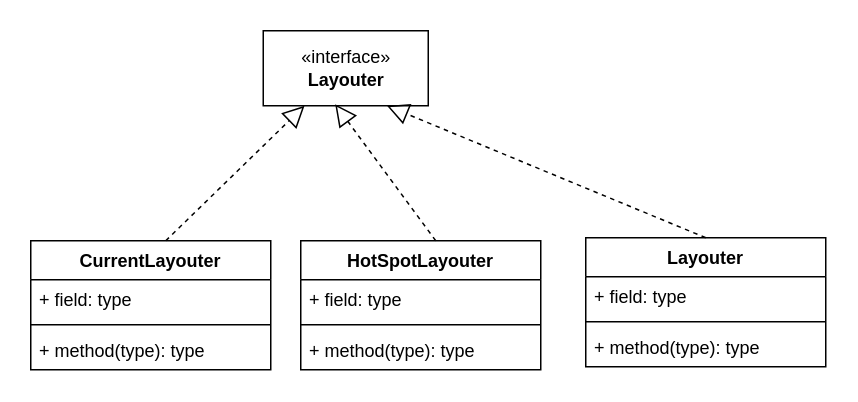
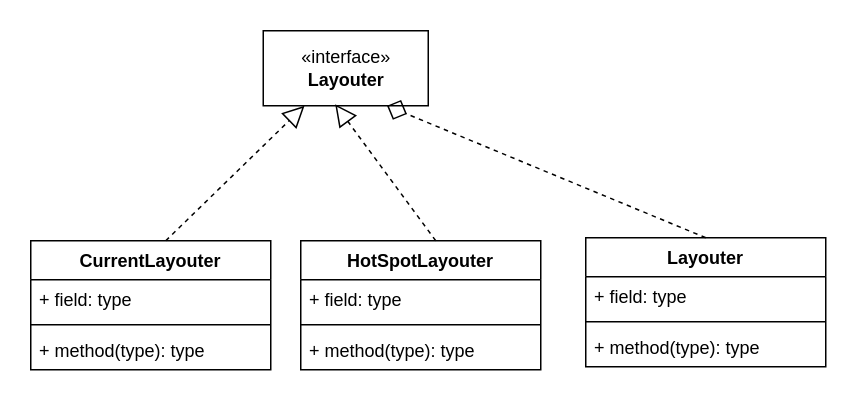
  <mxCell id="0" />
  <mxCell id="1" parent="0" />
  <mxCell id="2" value="«interface»&lt;br&gt;&lt;b&gt;Layouter&lt;/b&gt;" style="html=1;" vertex="1" parent="1"><mxGeometry x="175" y="20" width="110" height="50" as="geometry" /></mxCell>
  <mxCell id="3" value="CurrentLayouter" style="swimlane;fontStyle=1;align=center;verticalAlign=top;childLayout=stackLayout;horizontal=1;startSize=26;horizontalStack=0;resizeParent=1;resizeParentMax=0;resizeLast=0;collapsible=1;marginBottom=0;" vertex="1" parent="1"><mxGeometry x="20" y="160" width="160" height="86" as="geometry" /></mxCell>
  <mxCell id="4" value="" style="endArrow=block;dashed=1;endFill=0;endSize=12;html=1;entryX=0.25;entryY=1;entryDx=0;entryDy=0;" edge="1" parent="3" target="2"><mxGeometry width="160" relative="1" as="geometry"><mxPoint x="90" as="sourcePoint" /><mxPoint x="250" as="targetPoint" /></mxGeometry></mxCell>
  <mxCell id="5" value="+ field: type" style="text;strokeColor=none;fillColor=none;align=left;verticalAlign=top;spacingLeft=4;spacingRight=4;overflow=hidden;rotatable=0;points=[[0,0.5],[1,0.5]];portConstraint=eastwest;" vertex="1" parent="3"><mxGeometry y="26" width="160" height="26" as="geometry" /></mxCell>
  <mxCell id="6" value="" style="line;strokeWidth=1;fillColor=none;align=left;verticalAlign=middle;spacingTop=-1;spacingLeft=3;spacingRight=3;rotatable=0;labelPosition=right;points=[];portConstraint=eastwest;" vertex="1" parent="3"><mxGeometry y="52" width="160" height="8" as="geometry" /></mxCell>
  <mxCell id="7" value="+ method(type): type" style="text;strokeColor=none;fillColor=none;align=left;verticalAlign=top;spacingLeft=4;spacingRight=4;overflow=hidden;rotatable=0;points=[[0,0.5],[1,0.5]];portConstraint=eastwest;" vertex="1" parent="3"><mxGeometry y="60" width="160" height="26" as="geometry" /></mxCell>
  <mxCell id="8" value="HotSpotLayouter" style="swimlane;fontStyle=1;align=center;verticalAlign=top;childLayout=stackLayout;horizontal=1;startSize=26;horizontalStack=0;resizeParent=1;resizeParentMax=0;resizeLast=0;collapsible=1;marginBottom=0;" vertex="1" parent="1"><mxGeometry x="200" y="160" width="160" height="86" as="geometry" /></mxCell>
  <mxCell id="9" value="" style="endArrow=block;dashed=1;endFill=0;endSize=12;html=1;entryX=0.436;entryY=0.98;entryDx=0;entryDy=0;entryPerimeter=0;" edge="1" parent="8" target="2"><mxGeometry width="160" relative="1" as="geometry"><mxPoint x="90" as="sourcePoint" /><mxPoint x="250" as="targetPoint" /></mxGeometry></mxCell>
  <mxCell id="10" value="+ field: type" style="text;strokeColor=none;fillColor=none;align=left;verticalAlign=top;spacingLeft=4;spacingRight=4;overflow=hidden;rotatable=0;points=[[0,0.5],[1,0.5]];portConstraint=eastwest;" vertex="1" parent="8"><mxGeometry y="26" width="160" height="26" as="geometry" /></mxCell>
  <mxCell id="11" value="" style="line;strokeWidth=1;fillColor=none;align=left;verticalAlign=middle;spacingTop=-1;spacingLeft=3;spacingRight=3;rotatable=0;labelPosition=right;points=[];portConstraint=eastwest;" vertex="1" parent="8"><mxGeometry y="52" width="160" height="8" as="geometry" /></mxCell>
  <mxCell id="12" value="+ method(type): type" style="text;strokeColor=none;fillColor=none;align=left;verticalAlign=top;spacingLeft=4;spacingRight=4;overflow=hidden;rotatable=0;points=[[0,0.5],[1,0.5]];portConstraint=eastwest;" vertex="1" parent="8"><mxGeometry y="60" width="160" height="26" as="geometry" /></mxCell>
  <mxCell id="13" value="Layouter" style="swimlane;fontStyle=1;align=center;verticalAlign=top;childLayout=stackLayout;horizontal=1;startSize=26;horizontalStack=0;resizeParent=1;resizeParentMax=0;resizeLast=0;collapsible=1;marginBottom=0;" vertex="1" parent="1"><mxGeometry x="390" y="158" width="160" height="86" as="geometry" /></mxCell>
  <mxCell id="14" value="+ field: type" style="text;strokeColor=none;fillColor=none;align=left;verticalAlign=top;spacingLeft=4;spacingRight=4;overflow=hidden;rotatable=0;points=[[0,0.5],[1,0.5]];portConstraint=eastwest;" vertex="1" parent="13"><mxGeometry y="26" width="160" height="26" as="geometry" /></mxCell>
  <mxCell id="15" value="" style="line;strokeWidth=1;fillColor=none;align=left;verticalAlign=middle;spacingTop=-1;spacingLeft=3;spacingRight=3;rotatable=0;labelPosition=right;points=[];portConstraint=eastwest;" vertex="1" parent="13"><mxGeometry y="52" width="160" height="8" as="geometry" /></mxCell>
  <mxCell id="16" value="+ method(type): type" style="text;strokeColor=none;fillColor=none;align=left;verticalAlign=top;spacingLeft=4;spacingRight=4;overflow=hidden;rotatable=0;points=[[0,0.5],[1,0.5]];portConstraint=eastwest;" vertex="1" parent="13"><mxGeometry y="60" width="160" height="26" as="geometry" /></mxCell>
- <mxCell id="17" value="" style="endArrow=block;dashed=1;endFill=0;endSize=12;html=1;entryX=0.75;entryY=1;entryDx=0;entryDy=0;exitX=0.5;exitY=0;exitDx=0;exitDy=0;" edge="1" parent="1" source="13" target="2"><mxGeometry width="160" relative="1" as="geometry"><mxPoint x="460" y="160" as="sourcePoint" /><mxPoint x="620" y="160" as="targetPoint" /></mxGeometry></mxCell>
+ <mxCell id="17" value="" style="endArrow=diamond;dashed=1;endFill=0;endSize=12;html=1;entryX=0.75;entryY=1;entryDx=0;entryDy=0;exitX=0.5;exitY=0;exitDx=0;exitDy=0;" edge="1" parent="1" source="13" target="2"><mxGeometry width="160" relative="1" as="geometry"><mxPoint x="460" y="160" as="sourcePoint" /><mxPoint x="620" y="160" as="targetPoint" /></mxGeometry></mxCell>
